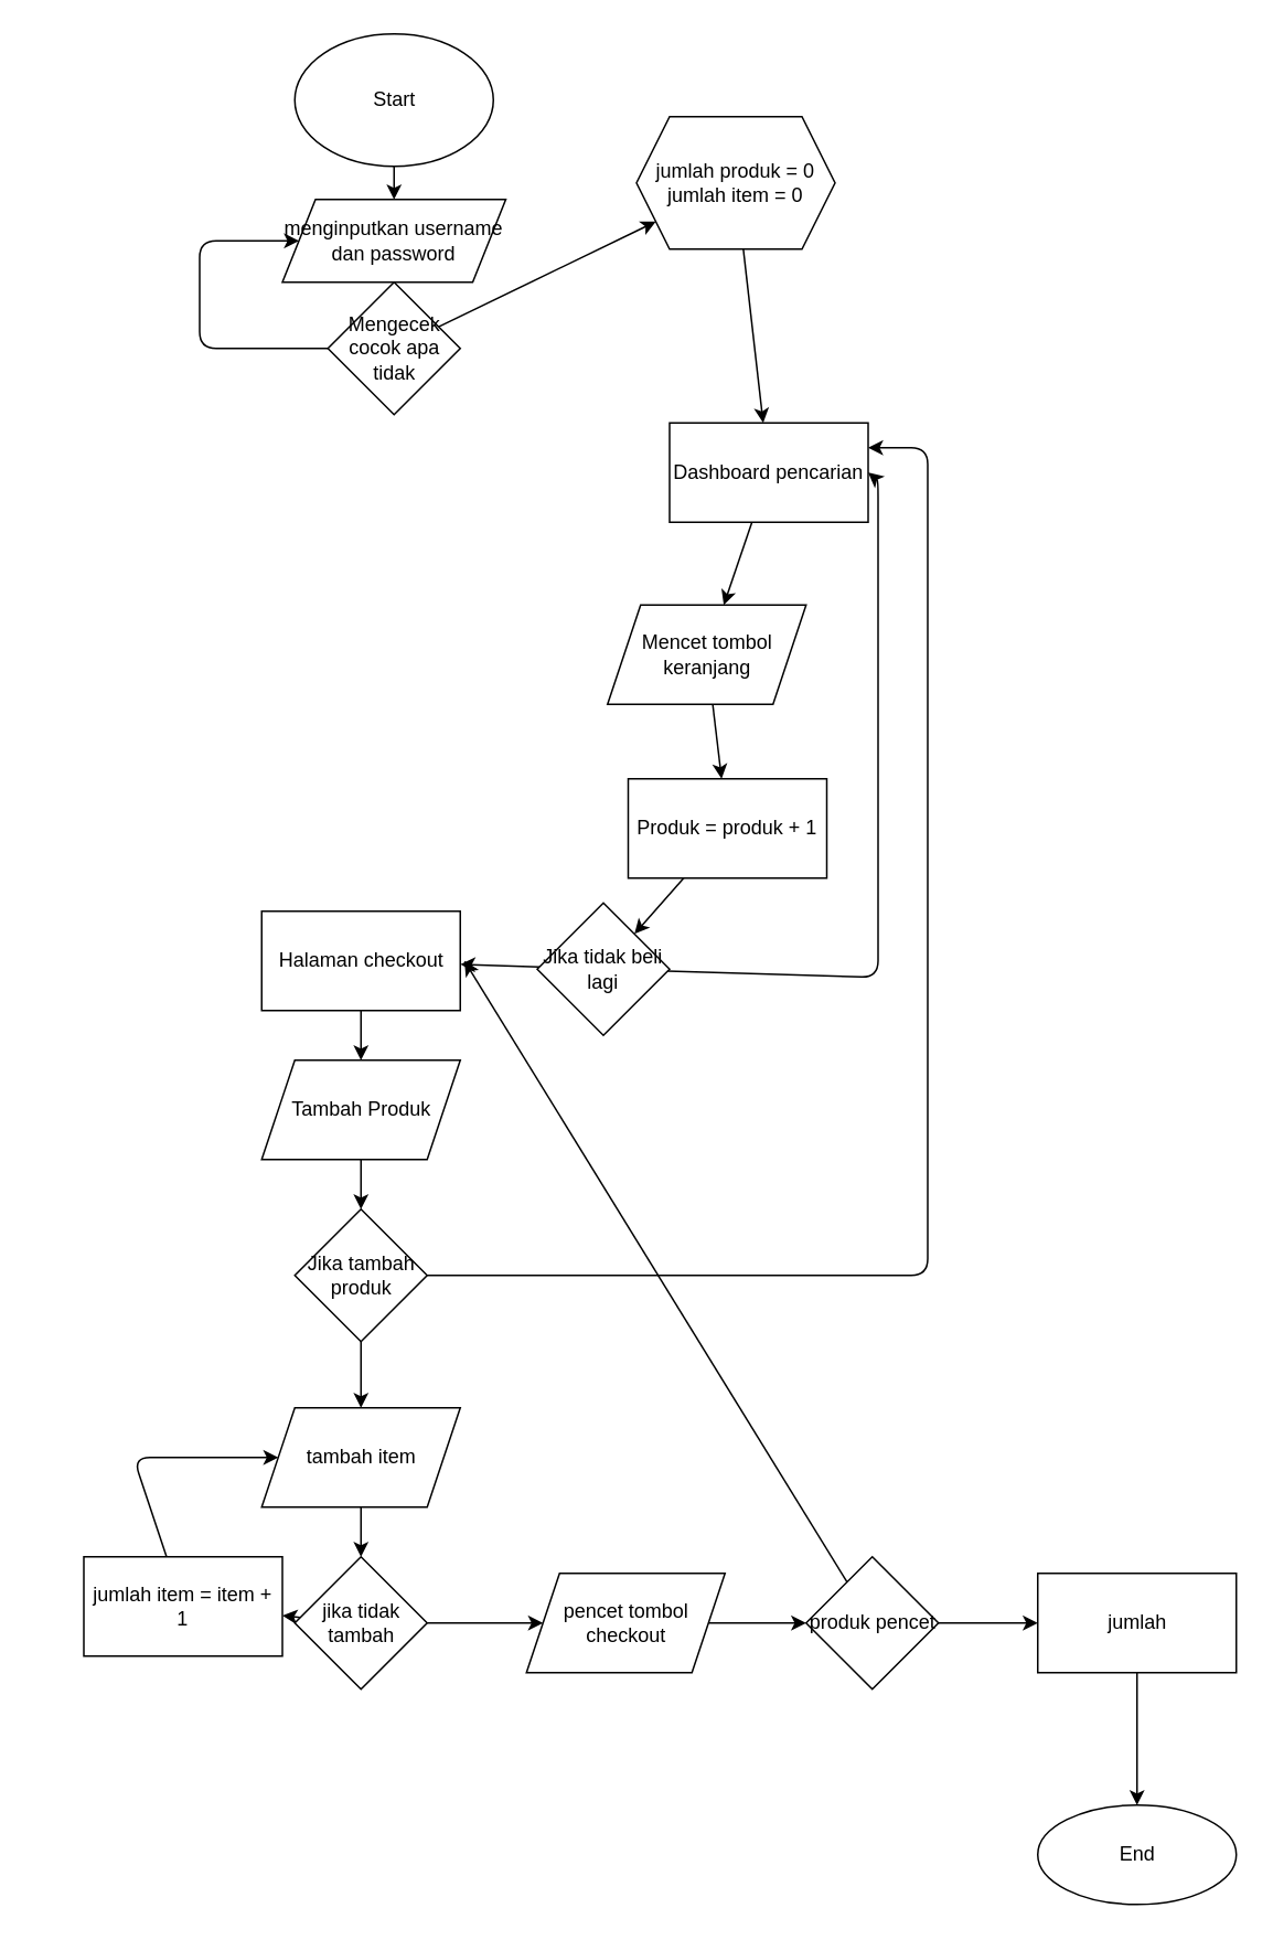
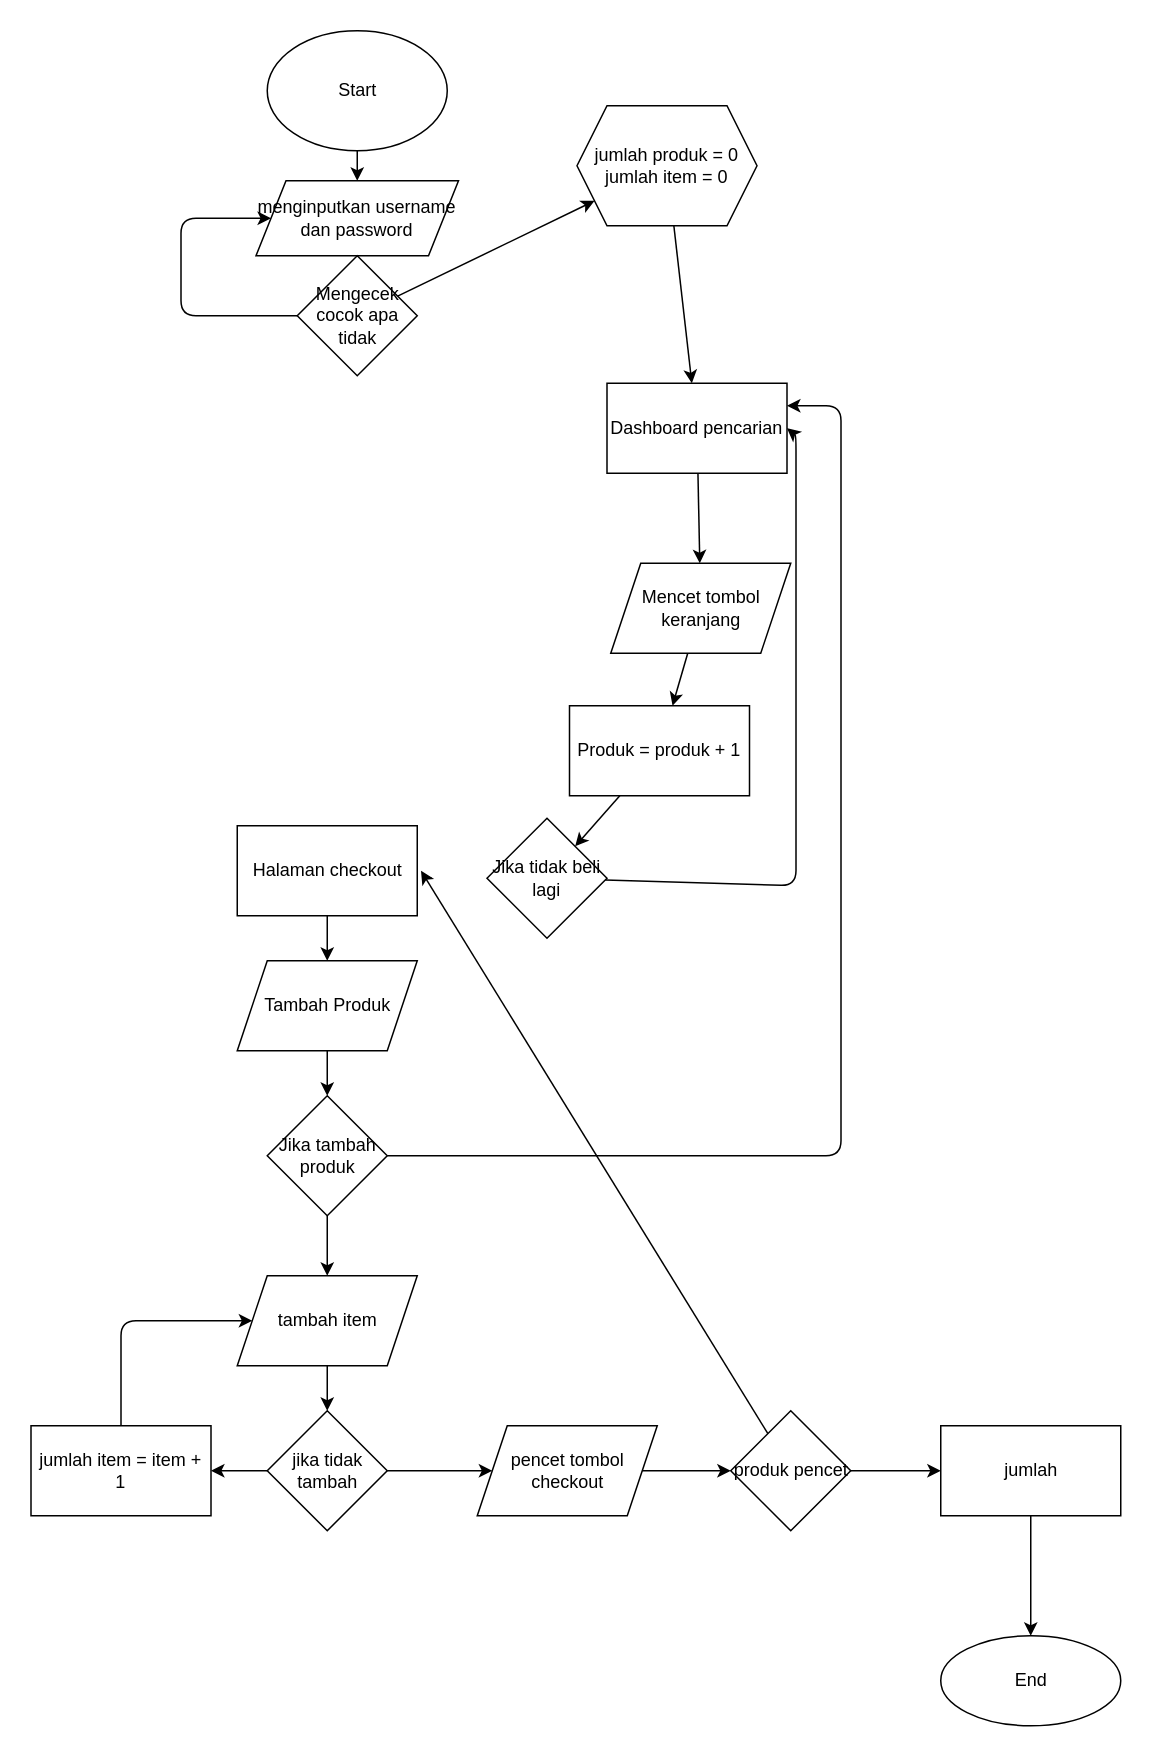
  <mxCell id="0" />
  <mxCell id="1" parent="0" />
  <mxCell id="2" style="edgeStyle=none;html=1;exitX=0.5;exitY=1;exitDx=0;exitDy=0;entryX=0.5;entryY=0;entryDx=0;entryDy=0;" edge="1" parent="1" target="3"><mxGeometry relative="1" as="geometry"><mxPoint x="237.5" y="100" as="sourcePoint" /></mxGeometry></mxCell>
  <mxCell id="3" value="menginputkan username dan password" style="shape=parallelogram;perimeter=parallelogramPerimeter;whiteSpace=wrap;html=1;fixedSize=1;" vertex="1" parent="1"><mxGeometry x="170" y="120" width="135" height="50" as="geometry" /></mxCell>
  <mxCell id="4" style="edgeStyle=none;html=1;entryX=0;entryY=0.5;entryDx=0;entryDy=0;" edge="1" parent="1" source="6" target="3"><mxGeometry relative="1" as="geometry"><Array as="points"><mxPoint x="120" y="210" /><mxPoint x="120" y="145" /></Array></mxGeometry></mxCell>
  <mxCell id="5" value="" style="edgeStyle=none;html=1;" edge="1" parent="1" source="6" target="24"><mxGeometry relative="1" as="geometry" /></mxCell>
  <mxCell id="6" value="Mengecek cocok apa tidak" style="rhombus;whiteSpace=wrap;html=1;" vertex="1" parent="1"><mxGeometry x="197.5" y="170" width="80" height="80" as="geometry" /></mxCell>
  <mxCell id="7" value="" style="edgeStyle=none;html=1;" edge="1" parent="1" source="8" target="13"><mxGeometry relative="1" as="geometry" /></mxCell>
  <mxCell id="8" value="Dashboard pencarian" style="rounded=0;whiteSpace=wrap;html=1;" vertex="1" parent="1"><mxGeometry x="404" y="255" width="120" height="60" as="geometry" /></mxCell>
  <mxCell id="9" style="edgeStyle=none;html=1;entryX=1;entryY=0.5;entryDx=0;entryDy=0;" edge="1" parent="1" source="11" target="8"><mxGeometry relative="1" as="geometry"><mxPoint x="430" y="270" as="targetPoint" /><Array as="points"><mxPoint x="530" y="590" /><mxPoint x="530" y="290" /></Array></mxGeometry></mxCell>
- <mxCell id="10" value="" style="edgeStyle=none;html=1;" edge="1" parent="1" source="11" target="14"><mxGeometry relative="1" as="geometry" /></mxCell>
  <mxCell id="11" value="Jika tidak beli lagi" style="rhombus;whiteSpace=wrap;html=1;" vertex="1" parent="1"><mxGeometry x="324" y="545" width="80" height="80" as="geometry" /></mxCell>
  <mxCell id="12" value="" style="edgeStyle=none;html=1;" edge="1" parent="1" source="13" target="26"><mxGeometry relative="1" as="geometry" /></mxCell>
- <mxCell id="13" value="Mencet tombol keranjang" style="shape=parallelogram;perimeter=parallelogramPerimeter;whiteSpace=wrap;html=1;fixedSize=1;" vertex="1" parent="1"><mxGeometry x="366.5" y="365" width="120" height="60" as="geometry" /></mxCell>
+ <mxCell id="13" value="Mencet tombol keranjang" style="shape=parallelogram;perimeter=parallelogramPerimeter;whiteSpace=wrap;html=1;fixedSize=1;" vertex="1" parent="1"><mxGeometry x="406.5" y="375" width="120" height="60" as="geometry" /></mxCell>
  <mxCell id="14" value="Halaman checkout" style="rounded=0;whiteSpace=wrap;html=1;" vertex="1" parent="1"><mxGeometry x="157.5" y="550" width="120" height="60" as="geometry" /></mxCell>
  <mxCell id="15" value="" style="edgeStyle=none;html=1;" edge="1" parent="1" source="16" target="19"><mxGeometry relative="1" as="geometry" /></mxCell>
  <mxCell id="16" value="Tambah Produk" style="shape=parallelogram;perimeter=parallelogramPerimeter;whiteSpace=wrap;html=1;fixedSize=1;" vertex="1" parent="1"><mxGeometry x="157.5" y="640" width="120" height="60" as="geometry" /></mxCell>
  <mxCell id="17" style="edgeStyle=none;html=1;entryX=1;entryY=0.25;entryDx=0;entryDy=0;" edge="1" parent="1" source="19" target="8"><mxGeometry relative="1" as="geometry"><Array as="points"><mxPoint x="560" y="770" /><mxPoint x="560" y="270" /></Array></mxGeometry></mxCell>
  <mxCell id="18" value="" style="edgeStyle=none;html=1;" edge="1" parent="1" source="19" target="22"><mxGeometry relative="1" as="geometry" /></mxCell>
  <mxCell id="19" value="Jika tambah produk" style="rhombus;whiteSpace=wrap;html=1;" vertex="1" parent="1"><mxGeometry x="177.5" y="730" width="80" height="80" as="geometry" /></mxCell>
  <mxCell id="20" value="" style="edgeStyle=none;html=1;" edge="1" parent="1" target="16"><mxGeometry relative="1" as="geometry"><mxPoint x="217.5" y="610" as="sourcePoint" /></mxGeometry></mxCell>
  <mxCell id="21" value="" style="edgeStyle=none;html=1;" edge="1" parent="1" source="22" target="29"><mxGeometry relative="1" as="geometry" /></mxCell>
  <mxCell id="22" value="tambah item" style="shape=parallelogram;perimeter=parallelogramPerimeter;whiteSpace=wrap;html=1;fixedSize=1;" vertex="1" parent="1"><mxGeometry x="157.5" y="850" width="120" height="60" as="geometry" /></mxCell>
  <mxCell id="23" value="" style="edgeStyle=none;html=1;" edge="1" parent="1" source="24" target="8"><mxGeometry relative="1" as="geometry" /></mxCell>
  <mxCell id="24" value="jumlah produk = 0&lt;br&gt;jumlah item = 0" style="shape=hexagon;perimeter=hexagonPerimeter2;whiteSpace=wrap;html=1;fixedSize=1;" vertex="1" parent="1"><mxGeometry x="384" y="70" width="120" height="80" as="geometry" /></mxCell>
  <mxCell id="25" value="" style="edgeStyle=none;html=1;" edge="1" parent="1" source="26" target="11"><mxGeometry relative="1" as="geometry" /></mxCell>
  <mxCell id="26" value="Produk = produk + 1" style="rounded=0;whiteSpace=wrap;html=1;" vertex="1" parent="1"><mxGeometry x="379" y="470" width="120" height="60" as="geometry" /></mxCell>
  <mxCell id="27" value="" style="edgeStyle=none;html=1;" edge="1" parent="1" source="29" target="31"><mxGeometry relative="1" as="geometry" /></mxCell>
  <mxCell id="28" value="" style="edgeStyle=none;html=1;" edge="1" parent="1" source="29" target="33"><mxGeometry relative="1" as="geometry" /></mxCell>
  <mxCell id="29" value="jika tidak tambah" style="rhombus;whiteSpace=wrap;html=1;" vertex="1" parent="1"><mxGeometry x="177.5" y="940" width="80" height="80" as="geometry" /></mxCell>
  <mxCell id="30" style="edgeStyle=none;html=1;entryX=0;entryY=0.5;entryDx=0;entryDy=0;" edge="1" parent="1" source="31" target="22"><mxGeometry relative="1" as="geometry"><Array as="points"><mxPoint x="80" y="880" /></Array></mxGeometry></mxCell>
- <mxCell id="31" value="jumlah item = item + 1" style="rounded=0;whiteSpace=wrap;html=1;" vertex="1" parent="1"><mxGeometry x="50" y="940" width="120" height="60" as="geometry" /></mxCell>
+ <mxCell id="31" value="jumlah item = item + 1" style="rounded=0;whiteSpace=wrap;html=1;" vertex="1" parent="1"><mxGeometry x="20" y="950" width="120" height="60" as="geometry" /></mxCell>
  <mxCell id="32" value="" style="edgeStyle=none;html=1;" edge="1" parent="1" source="33" target="36"><mxGeometry relative="1" as="geometry" /></mxCell>
  <mxCell id="33" value="pencet tombol checkout" style="shape=parallelogram;perimeter=parallelogramPerimeter;whiteSpace=wrap;html=1;fixedSize=1;" vertex="1" parent="1"><mxGeometry x="317.5" y="950" width="120" height="60" as="geometry" /></mxCell>
  <mxCell id="34" style="edgeStyle=none;html=1;" edge="1" parent="1" source="36"><mxGeometry relative="1" as="geometry"><mxPoint x="280" y="580" as="targetPoint" /></mxGeometry></mxCell>
  <mxCell id="35" value="" style="edgeStyle=none;html=1;" edge="1" parent="1" source="36" target="38"><mxGeometry relative="1" as="geometry" /></mxCell>
  <mxCell id="36" value="produk pencet" style="rhombus;whiteSpace=wrap;html=1;" vertex="1" parent="1"><mxGeometry x="486.5" y="940" width="80" height="80" as="geometry" /></mxCell>
  <mxCell id="37" value="" style="edgeStyle=none;html=1;" edge="1" parent="1" source="38" target="39"><mxGeometry relative="1" as="geometry" /></mxCell>
  <mxCell id="38" value="jumlah" style="whiteSpace=wrap;html=1;" vertex="1" parent="1"><mxGeometry x="626.5" y="950" width="120" height="60" as="geometry" /></mxCell>
  <mxCell id="39" value="End" style="ellipse;whiteSpace=wrap;html=1;" vertex="1" parent="1"><mxGeometry x="626.5" y="1090" width="120" height="60" as="geometry" /></mxCell>
  <mxCell id="40" value="Start" style="ellipse;whiteSpace=wrap;html=1;" vertex="1" parent="1"><mxGeometry x="177.5" y="20" width="120" height="80" as="geometry" /></mxCell>
